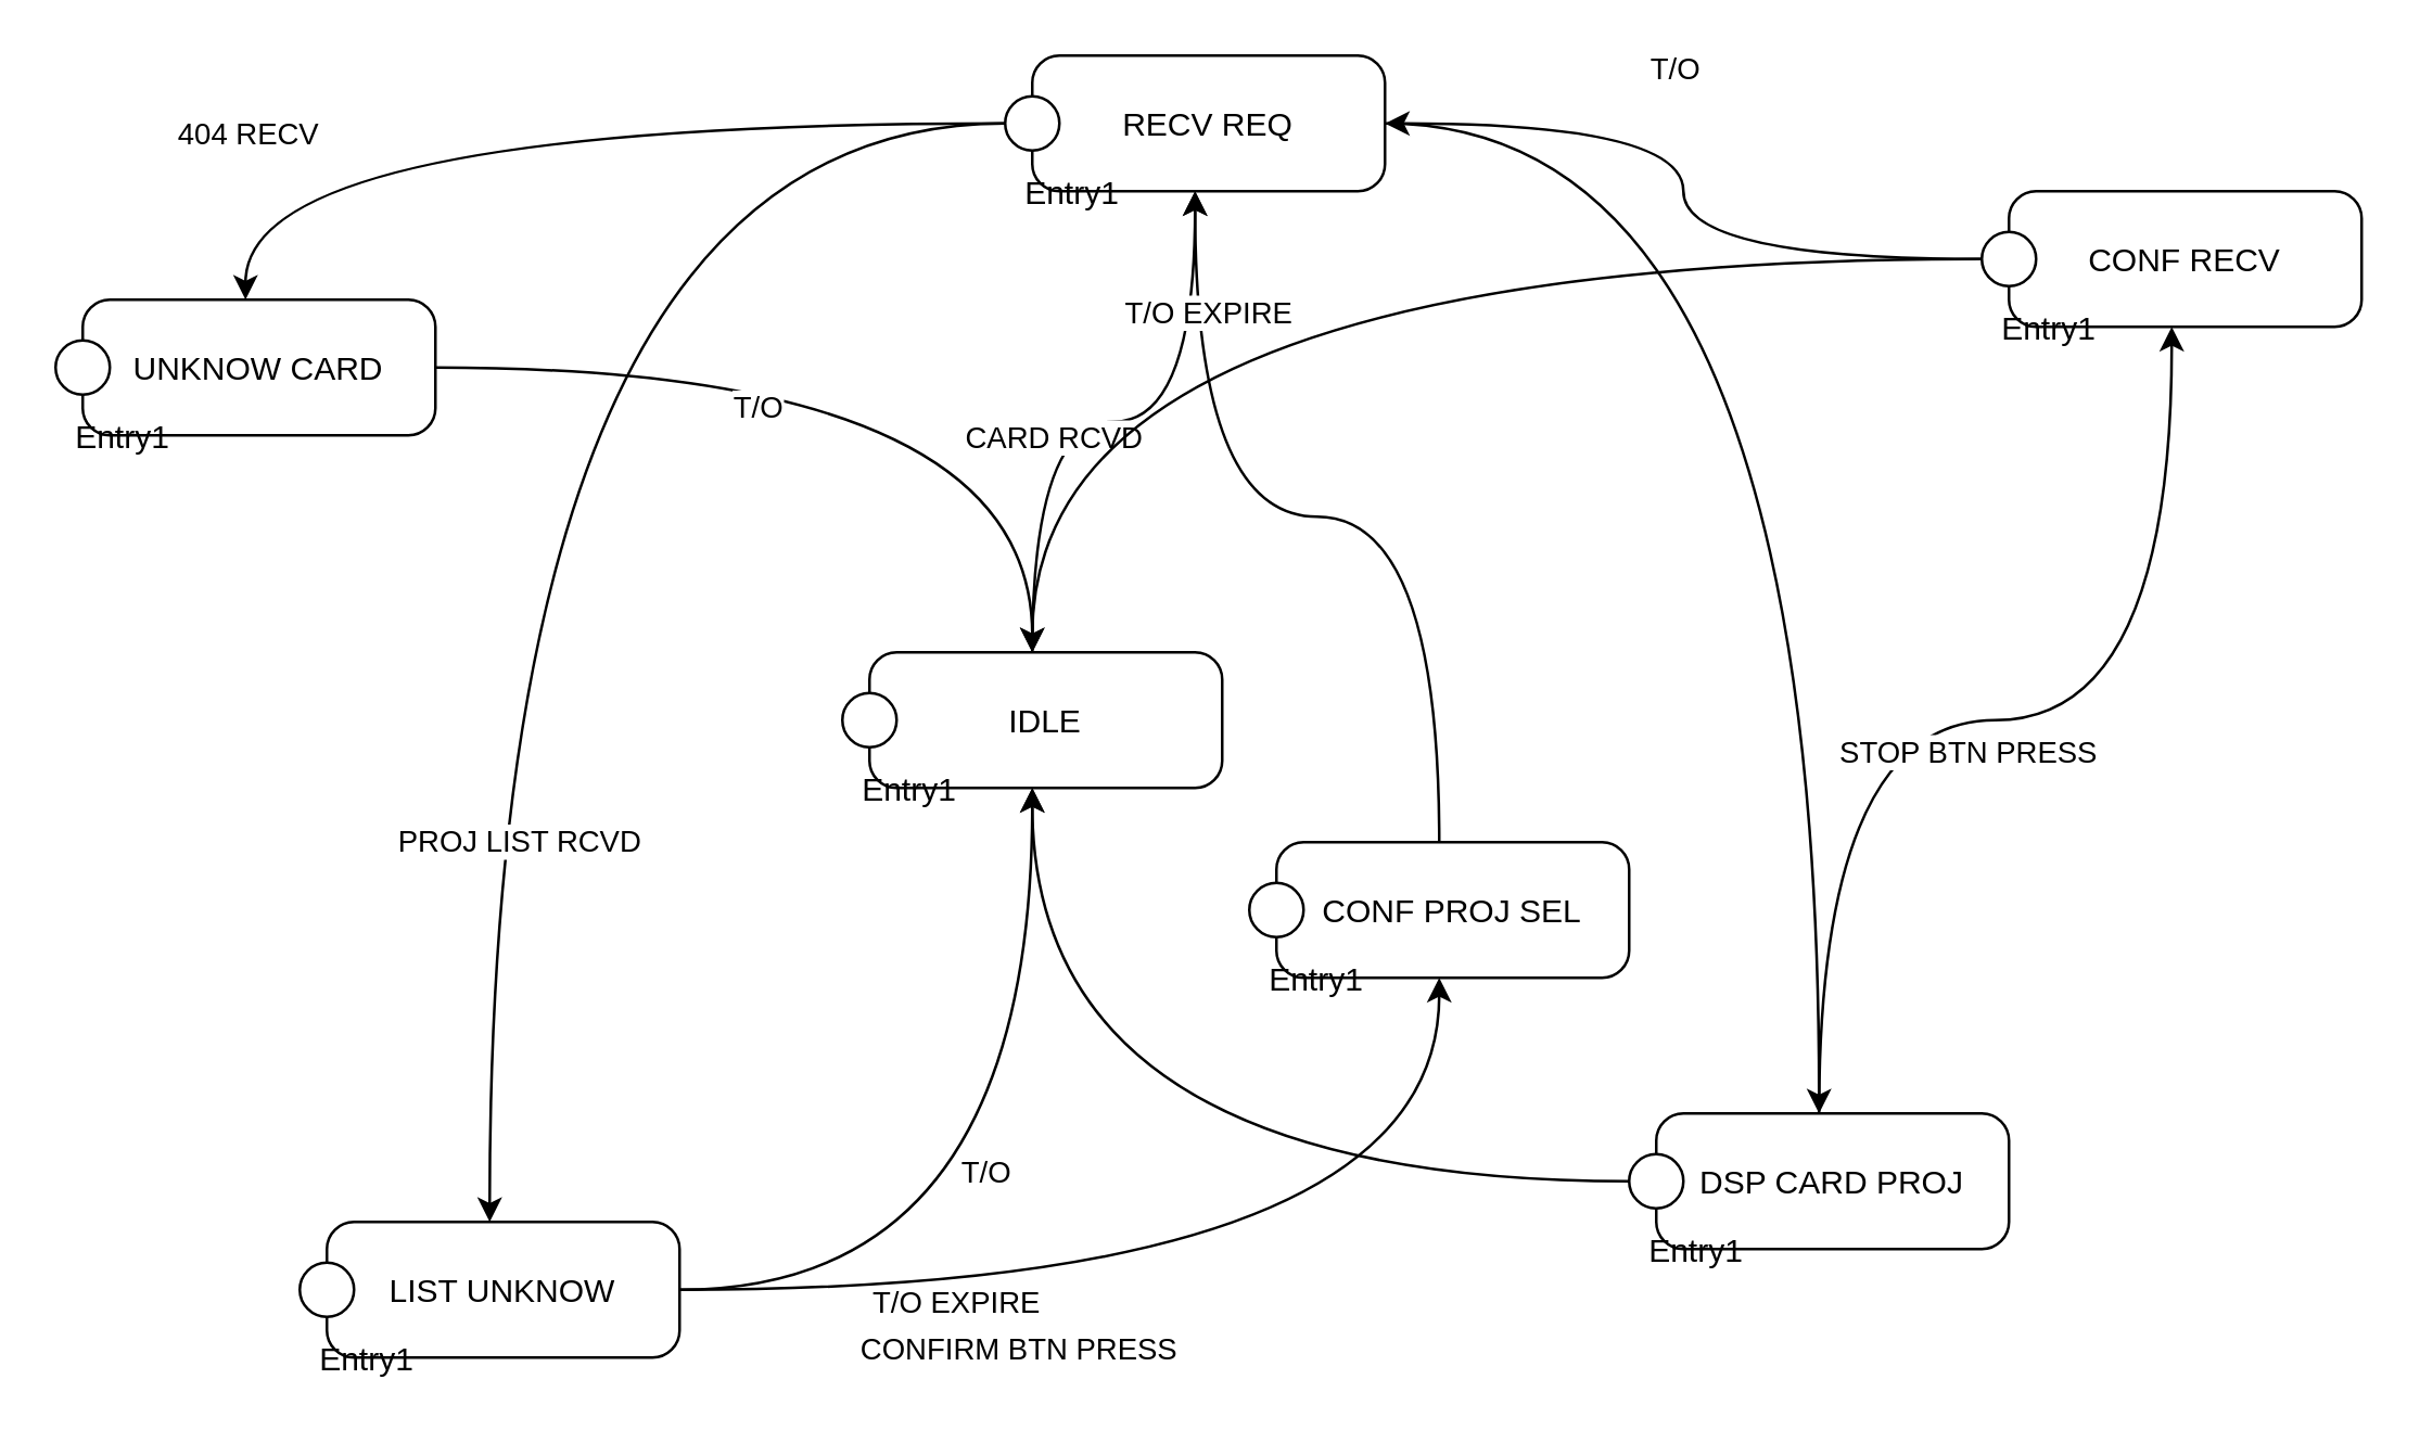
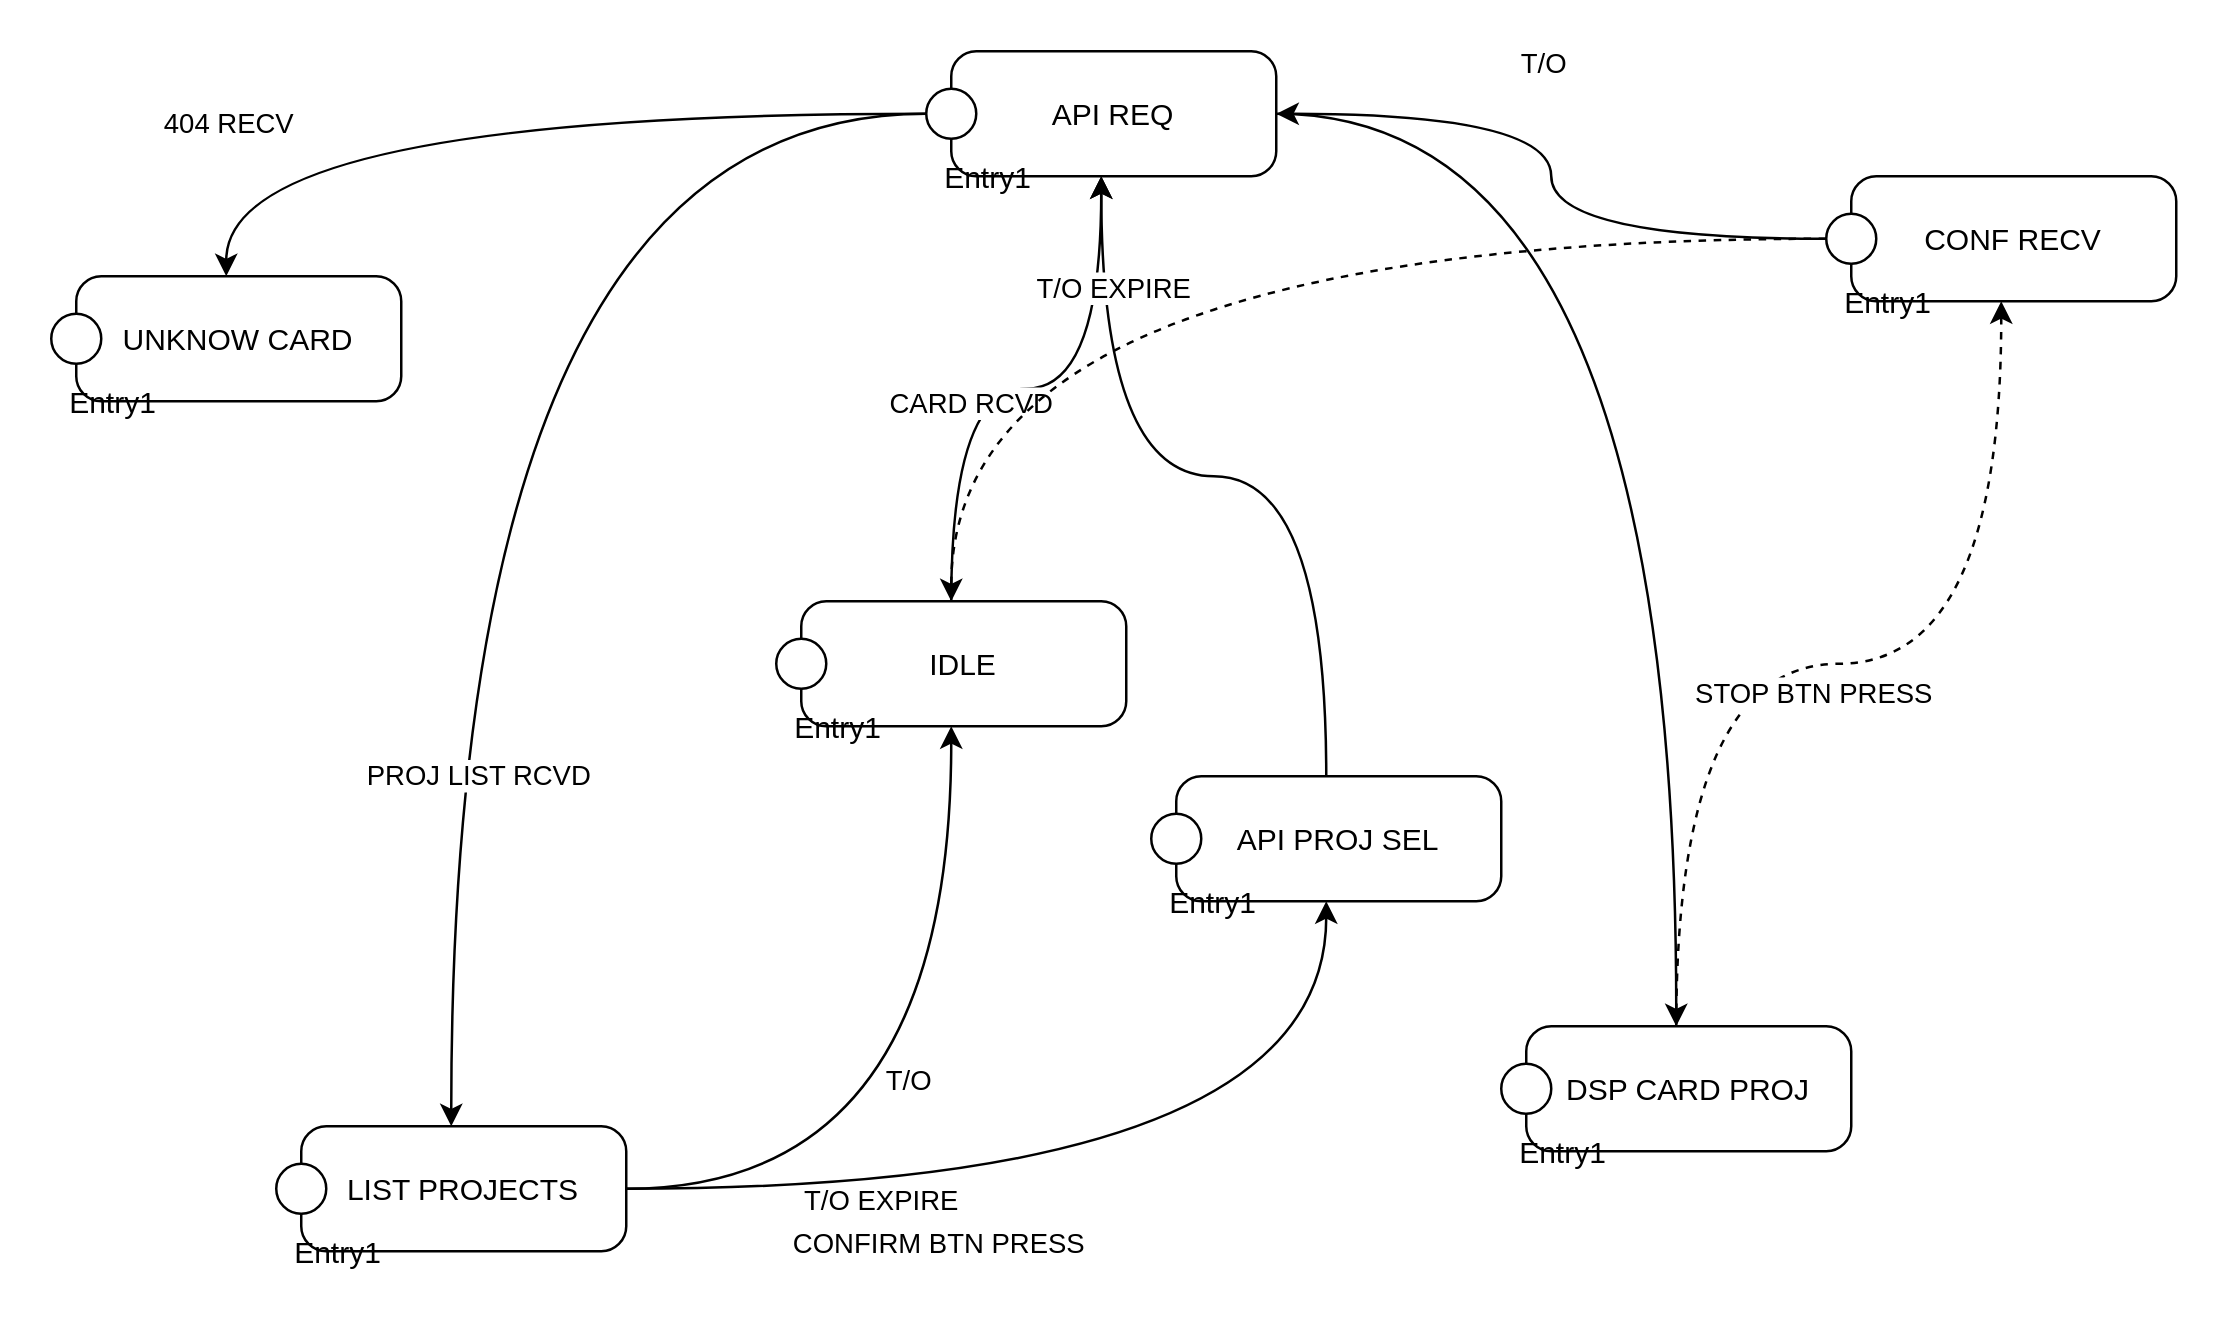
  <mxCell id="0" />
  <mxCell id="1" parent="0" />
  <mxCell id="2" style="edgeStyle=orthogonalEdgeStyle;curved=1;rounded=0;orthogonalLoop=1;jettySize=auto;html=1;" edge="1" parent="1" source="4" target="11"><mxGeometry relative="1" as="geometry" /></mxCell>
  <mxCell id="3" value="&lt;div&gt;CARD RCVD&lt;/div&gt;" style="edgeLabel;html=1;align=center;verticalAlign=middle;resizable=0;points=[];" vertex="1" connectable="0" parent="2"><mxGeometry x="-0.2" y="-5" relative="1" as="geometry"><mxPoint as="offset" /></mxGeometry></mxCell>
  <mxCell id="4" value="IDLE" style="shape=umlState;rounded=1;verticalAlign=middle;align=center;absoluteArcSize=1;arcSize=10;umlStateConnection=connPointRefEntry;boundedLbl=1;" vertex="1" parent="1"><mxGeometry x="310" y="240" width="140" height="50" as="geometry" /></mxCell>
  <mxCell id="5" value="Entry1" style="text;verticalAlign=middle;align=center;" vertex="1" parent="4"><mxGeometry y="40" width="50" height="20" as="geometry" /></mxCell>
  <mxCell id="6" style="edgeStyle=orthogonalEdgeStyle;curved=1;rounded=0;orthogonalLoop=1;jettySize=auto;html=1;" edge="1" parent="1" source="11" target="23"><mxGeometry relative="1" as="geometry" /></mxCell>
  <mxCell id="7" style="edgeStyle=orthogonalEdgeStyle;curved=1;rounded=0;orthogonalLoop=1;jettySize=auto;html=1;" edge="1" parent="1" source="11" target="18"><mxGeometry relative="1" as="geometry" /></mxCell>
  <mxCell id="8" value="PROJ LIST RCVD" style="edgeLabel;html=1;align=center;verticalAlign=middle;resizable=0;points=[];" vertex="1" connectable="0" parent="7"><mxGeometry x="0.525" y="10" relative="1" as="geometry"><mxPoint as="offset" /></mxGeometry></mxCell>
  <mxCell id="9" style="edgeStyle=orthogonalEdgeStyle;curved=1;rounded=0;orthogonalLoop=1;jettySize=auto;html=1;" edge="1" parent="1" source="11" target="27"><mxGeometry relative="1" as="geometry" /></mxCell>
  <mxCell id="10" value="404 RECV" style="edgeLabel;html=1;align=center;verticalAlign=middle;resizable=0;points=[];" vertex="1" connectable="0" parent="9"><mxGeometry x="0.641" relative="1" as="geometry"><mxPoint as="offset" /></mxGeometry></mxCell>
- <mxCell id="11" value="RECV REQ" style="shape=umlState;rounded=1;verticalAlign=middle;align=center;absoluteArcSize=1;arcSize=10;umlStateConnection=connPointRefEntry;boundedLbl=1;" vertex="1" parent="1"><mxGeometry x="370" y="20" width="140" height="50" as="geometry" /></mxCell>
+ <mxCell id="11" value="API REQ" style="shape=umlState;rounded=1;verticalAlign=middle;align=center;absoluteArcSize=1;arcSize=10;umlStateConnection=connPointRefEntry;boundedLbl=1;" vertex="1" parent="1"><mxGeometry x="370" y="20" width="140" height="50" as="geometry" /></mxCell>
  <mxCell id="12" value="Entry1" style="text;verticalAlign=middle;align=center;" vertex="1" parent="11"><mxGeometry y="40" width="50" height="20" as="geometry" /></mxCell>
  <mxCell id="13" style="edgeStyle=orthogonalEdgeStyle;curved=1;rounded=0;orthogonalLoop=1;jettySize=auto;html=1;" edge="1" parent="1" source="18" target="4"><mxGeometry relative="1" as="geometry" /></mxCell>
  <mxCell id="14" value="T/O EXPIRE" style="edgeLabel;html=1;align=center;verticalAlign=middle;resizable=0;points=[];" vertex="1" connectable="0" parent="13"><mxGeometry x="-0.36" y="-4" relative="1" as="geometry"><mxPoint as="offset" /></mxGeometry></mxCell>
  <mxCell id="15" value="&lt;div&gt;T/O&lt;/div&gt;" style="edgeLabel;html=1;align=center;verticalAlign=middle;resizable=0;points=[];" vertex="1" connectable="0" parent="13"><mxGeometry x="0.105" y="18" relative="1" as="geometry"><mxPoint as="offset" /></mxGeometry></mxCell>
  <mxCell id="16" style="edgeStyle=orthogonalEdgeStyle;curved=1;rounded=0;orthogonalLoop=1;jettySize=auto;html=1;" edge="1" parent="1" source="18" target="30"><mxGeometry relative="1" as="geometry" /></mxCell>
  <mxCell id="17" value="CONFIRM BTN PRESS" style="edgeLabel;html=1;align=center;verticalAlign=middle;resizable=0;points=[];" vertex="1" connectable="0" parent="16"><mxGeometry x="-0.371" y="-21" relative="1" as="geometry"><mxPoint as="offset" /></mxGeometry></mxCell>
- <mxCell id="18" value="LIST UNKNOW" style="shape=umlState;rounded=1;verticalAlign=middle;align=center;absoluteArcSize=1;arcSize=10;umlStateConnection=connPointRefEntry;boundedLbl=1;" vertex="1" parent="1"><mxGeometry x="110" y="450" width="140" height="50" as="geometry" /></mxCell>
+ <mxCell id="18" value="LIST PROJECTS" style="shape=umlState;rounded=1;verticalAlign=middle;align=center;absoluteArcSize=1;arcSize=10;umlStateConnection=connPointRefEntry;boundedLbl=1;" vertex="1" parent="1"><mxGeometry x="110" y="450" width="140" height="50" as="geometry" /></mxCell>
  <mxCell id="19" value="Entry1" style="text;verticalAlign=middle;align=center;" vertex="1" parent="18"><mxGeometry y="40" width="50" height="20" as="geometry" /></mxCell>
- <mxCell id="20" style="edgeStyle=orthogonalEdgeStyle;curved=1;rounded=0;orthogonalLoop=1;jettySize=auto;html=1;" edge="1" parent="1" source="23" target="4"><mxGeometry relative="1" as="geometry" /></mxCell>
- <mxCell id="21" style="edgeStyle=orthogonalEdgeStyle;curved=1;rounded=0;orthogonalLoop=1;jettySize=auto;html=1;" edge="1" parent="1" source="23" target="36"><mxGeometry relative="1" as="geometry" /></mxCell>
+ <mxCell id="21" style="edgeStyle=orthogonalEdgeStyle;curved=1;rounded=0;orthogonalLoop=1;jettySize=auto;html=1;dashed=1;" edge="1" parent="1" source="23" target="36"><mxGeometry relative="1" as="geometry" /></mxCell>
  <mxCell id="22" value="STOP BTN PRESS" style="edgeLabel;html=1;align=center;verticalAlign=middle;resizable=0;points=[];" vertex="1" connectable="0" parent="21"><mxGeometry x="-0.054" y="-11" relative="1" as="geometry"><mxPoint as="offset" /></mxGeometry></mxCell>
  <mxCell id="23" value="DSP CARD PROJ" style="shape=umlState;rounded=1;verticalAlign=middle;align=center;absoluteArcSize=1;arcSize=10;umlStateConnection=connPointRefEntry;boundedLbl=1;" vertex="1" parent="1"><mxGeometry x="600" y="410" width="140" height="50" as="geometry" /></mxCell>
  <mxCell id="24" value="Entry1" style="text;verticalAlign=middle;align=center;" vertex="1" parent="23"><mxGeometry y="40" width="50" height="20" as="geometry" /></mxCell>
- <mxCell id="25" style="edgeStyle=orthogonalEdgeStyle;curved=1;rounded=0;orthogonalLoop=1;jettySize=auto;html=1;" edge="1" parent="1" source="27" target="4"><mxGeometry relative="1" as="geometry" /></mxCell>
- <mxCell id="26" value="T/O" style="edgeLabel;html=1;align=center;verticalAlign=middle;resizable=0;points=[];" vertex="1" connectable="0" parent="25"><mxGeometry x="-0.275" y="-14" relative="1" as="geometry"><mxPoint as="offset" /></mxGeometry></mxCell>
  <mxCell id="27" value="UNKNOW CARD" style="shape=umlState;rounded=1;verticalAlign=middle;align=center;absoluteArcSize=1;arcSize=10;umlStateConnection=connPointRefEntry;boundedLbl=1;" vertex="1" parent="1"><mxGeometry x="20" y="110" width="140" height="50" as="geometry" /></mxCell>
  <mxCell id="28" value="Entry1" style="text;verticalAlign=middle;align=center;" vertex="1" parent="27"><mxGeometry y="40" width="50" height="20" as="geometry" /></mxCell>
  <mxCell id="29" style="edgeStyle=orthogonalEdgeStyle;curved=1;rounded=0;orthogonalLoop=1;jettySize=auto;html=1;" edge="1" parent="1" source="30" target="11"><mxGeometry relative="1" as="geometry" /></mxCell>
- <mxCell id="30" value="CONF PROJ SEL" style="shape=umlState;rounded=1;verticalAlign=middle;align=center;absoluteArcSize=1;arcSize=10;umlStateConnection=connPointRefEntry;boundedLbl=1;" vertex="1" parent="1"><mxGeometry x="460" y="310" width="140" height="50" as="geometry" /></mxCell>
+ <mxCell id="30" value="API PROJ SEL" style="shape=umlState;rounded=1;verticalAlign=middle;align=center;absoluteArcSize=1;arcSize=10;umlStateConnection=connPointRefEntry;boundedLbl=1;" vertex="1" parent="1"><mxGeometry x="460" y="310" width="140" height="50" as="geometry" /></mxCell>
  <mxCell id="31" value="Entry1" style="text;verticalAlign=middle;align=center;" vertex="1" parent="30"><mxGeometry y="40" width="50" height="20" as="geometry" /></mxCell>
  <mxCell id="32" style="edgeStyle=orthogonalEdgeStyle;curved=1;rounded=0;orthogonalLoop=1;jettySize=auto;html=1;" edge="1" parent="1" source="36" target="11"><mxGeometry relative="1" as="geometry" /></mxCell>
  <mxCell id="33" value="T/O" style="edgeLabel;html=1;align=center;verticalAlign=middle;resizable=0;points=[];" vertex="1" connectable="0" parent="32"><mxGeometry x="0.218" y="-21" relative="1" as="geometry"><mxPoint as="offset" /></mxGeometry></mxCell>
- <mxCell id="34" style="edgeStyle=orthogonalEdgeStyle;curved=1;rounded=0;orthogonalLoop=1;jettySize=auto;html=1;" edge="1" parent="1" source="36" target="4"><mxGeometry relative="1" as="geometry" /></mxCell>
+ <mxCell id="34" style="edgeStyle=orthogonalEdgeStyle;curved=1;rounded=0;orthogonalLoop=1;jettySize=auto;html=1;dashed=1;" edge="1" parent="1" source="36" target="4"><mxGeometry relative="1" as="geometry" /></mxCell>
  <mxCell id="35" value="T/O EXPIRE" style="edgeLabel;html=1;align=center;verticalAlign=middle;resizable=0;points=[];" vertex="1" connectable="0" parent="34"><mxGeometry x="0.157" y="19" relative="1" as="geometry"><mxPoint as="offset" /></mxGeometry></mxCell>
  <mxCell id="36" value="CONF RECV" style="shape=umlState;rounded=1;verticalAlign=middle;align=center;absoluteArcSize=1;arcSize=10;umlStateConnection=connPointRefEntry;boundedLbl=1;" vertex="1" parent="1"><mxGeometry x="730" y="70" width="140" height="50" as="geometry" /></mxCell>
  <mxCell id="37" value="Entry1" style="text;verticalAlign=middle;align=center;" vertex="1" parent="36"><mxGeometry y="40" width="50" height="20" as="geometry" /></mxCell>
